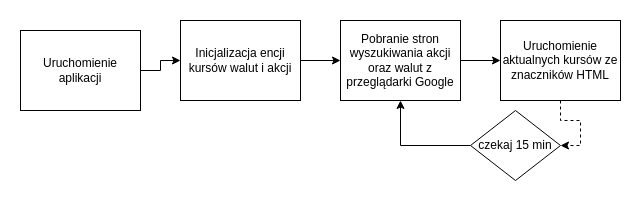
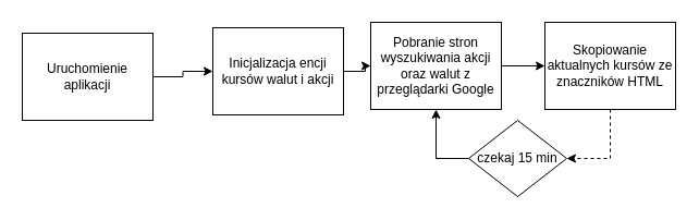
  <mxCell id="0" />
  <mxCell id="1" parent="0" />
  <mxCell id="2" style="edgeStyle=orthogonalEdgeStyle;rounded=0;orthogonalLoop=1;jettySize=auto;html=1;entryX=0;entryY=0.5;entryDx=0;entryDy=0;" edge="1" parent="1" source="3" target="5"><mxGeometry relative="1" as="geometry" /></mxCell>
  <mxCell id="3" value="Uruchomienie aplikacji" style="rounded=0;whiteSpace=wrap;html=1;" vertex="1" parent="1"><mxGeometry x="20" y="30" width="120" height="80" as="geometry" /></mxCell>
  <mxCell id="4" style="edgeStyle=orthogonalEdgeStyle;rounded=0;orthogonalLoop=1;jettySize=auto;html=1;" edge="1" parent="1" source="5" target="7"><mxGeometry relative="1" as="geometry" /></mxCell>
- <mxCell id="5" value="Inicjalizacja encji kursów walut i akcji" style="rounded=0;whiteSpace=wrap;html=1;" vertex="1" parent="1"><mxGeometry x="180" y="20" width="120" height="80" as="geometry" /></mxCell>
+ <mxCell id="5" value="Inicjalizacja encji kursów walut i akcji" style="rounded=0;whiteSpace=wrap;html=1;" vertex="1" parent="1"><mxGeometry x="195" y="25" width="120" height="80" as="geometry" /></mxCell>
  <mxCell id="6" style="edgeStyle=orthogonalEdgeStyle;rounded=0;orthogonalLoop=1;jettySize=auto;html=1;entryX=0;entryY=0.5;entryDx=0;entryDy=0;" edge="1" parent="1" source="7" target="9"><mxGeometry relative="1" as="geometry" /></mxCell>
  <mxCell id="7" value="Pobranie stron wyszukiwania akcji oraz walut z przeglądarki Google" style="rounded=0;whiteSpace=wrap;html=1;" vertex="1" parent="1"><mxGeometry x="340" y="20" width="120" height="80" as="geometry" /></mxCell>
  <mxCell id="8" style="edgeStyle=orthogonalEdgeStyle;rounded=0;orthogonalLoop=1;jettySize=auto;html=1;entryX=1;entryY=0.5;entryDx=0;entryDy=0;dashed=1;" edge="1" parent="1" source="9" target="11"><mxGeometry relative="1" as="geometry" /></mxCell>
- <mxCell id="9" value="Uruchomienie aktualnych kursów ze znaczników HTML" style="rounded=0;whiteSpace=wrap;html=1;" vertex="1" parent="1"><mxGeometry x="500" y="20" width="120" height="80" as="geometry" /></mxCell>
+ <mxCell id="9" value="Skopiowanie aktualnych kursów ze znaczników HTML" style="rounded=0;whiteSpace=wrap;html=1;" vertex="1" parent="1"><mxGeometry x="500" y="20" width="120" height="80" as="geometry" /></mxCell>
  <mxCell id="10" style="edgeStyle=orthogonalEdgeStyle;rounded=0;orthogonalLoop=1;jettySize=auto;html=1;entryX=0.5;entryY=1;entryDx=0;entryDy=0;elbow=vertical;exitX=0;exitY=0.5;exitDx=0;exitDy=0;" edge="1" parent="1" source="11" target="7"><mxGeometry relative="1" as="geometry" /></mxCell>
- <mxCell id="11" value="czekaj 15 min" style="rhombus;whiteSpace=wrap;html=1;" vertex="1" parent="1"><mxGeometry x="470" y="110" width="90" height="70" as="geometry" /></mxCell>
+ <mxCell id="11" value="czekaj 15 min" style="rhombus;whiteSpace=wrap;html=1;" vertex="1" parent="1"><mxGeometry x="430" y="110" width="90" height="70" as="geometry" /></mxCell>
